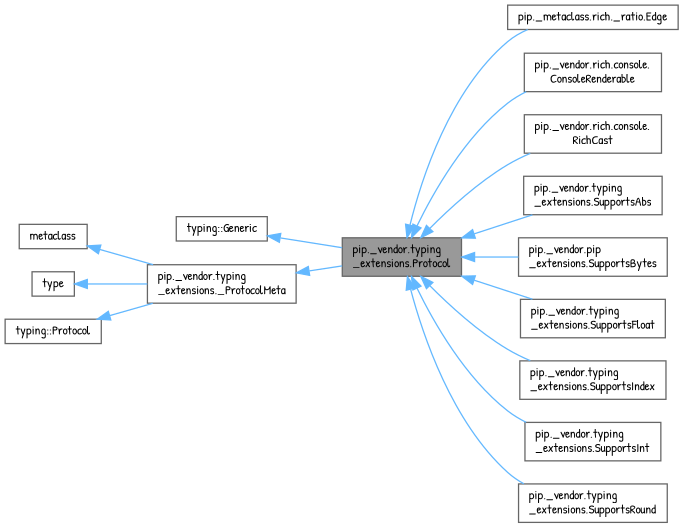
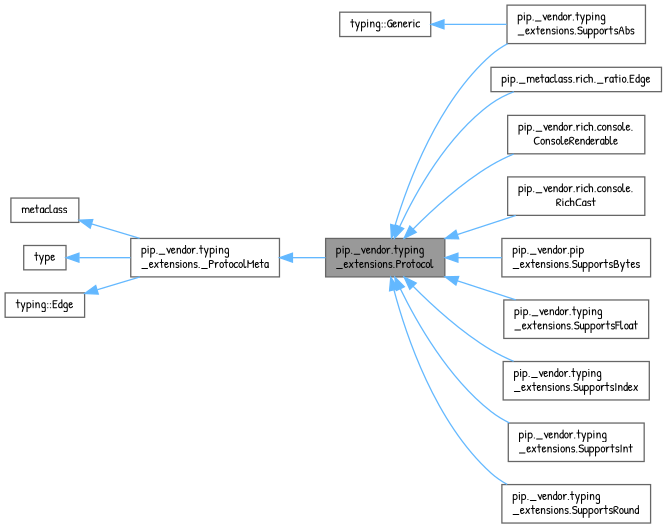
  digraph {
    fontname="Patrick Hand"
    rankdir=LR
    node [color=gray40 fillcolor=white fontname="Patrick Hand" fontsize=10 shape=box style=filled]
    edge [color=steelblue1 dir=back fontname="Patrick Hand" fontsize=10 labelfontname=Helvetica labelfontsize=10 style=solid]
    n1 [fillcolor=grey60 fontcolor=black height=0.2 label="pip._vendor.typing\l_extensions.Protocol" width=0.4]
    n2 [height=0.2 label="pip._metaclass.rich._ratio.Edge" width=0.4]
    n3 [height=0.2 label="pip._vendor.rich.console.\lConsoleRenderable" width=0.4]
    n4 [height=0.2 label="pip._vendor.rich.console.\lRichCast" width=0.4]
    n5 [height=0.2 label="pip._vendor.typing\l_extensions.SupportsAbs" width=0.4]
    n6 [height=0.2 label="pip._vendor.pip\l_extensions.SupportsBytes" width=0.4]
    n7 [height=0.2 label="pip._vendor.typing\l_extensions.SupportsFloat" width=0.4]
    n8 [height=0.2 label="pip._vendor.typing\l_extensions.SupportsIndex" width=0.4]
    n9 [height=0.2 label="pip._vendor.typing\l_extensions.SupportsInt" width=0.4]
    n10 [height=0.2 label="pip._vendor.typing\l_extensions.SupportsRound" width=0.4]
    n11 [height=0.2 label="typing::Generic" width=0.4]
    n12 [height=0.2 label=metaclass width=0.4]
    n13 [height=0.2 label="pip._vendor.typing\l_extensions._ProtocolMeta" width=0.4]
    n14 [height=0.2 label=type width=0.4]
-   n15 [height=0.2 label="typing::Protocol" width=0.4]
+   n15 [height=0.2 label="typing::Edge" width=0.4]
    n1 -> n2
    n1 -> n3
    n1 -> n4
    n1 -> n5
    n1 -> n6
    n1 -> n7
    n1 -> n8
    n1 -> n9
    n1 -> n10
-   n11 -> n1
+   n11 -> n5
    n12 -> n13
    n13 -> n1
    n14 -> n13
    n15 -> n13
  }
